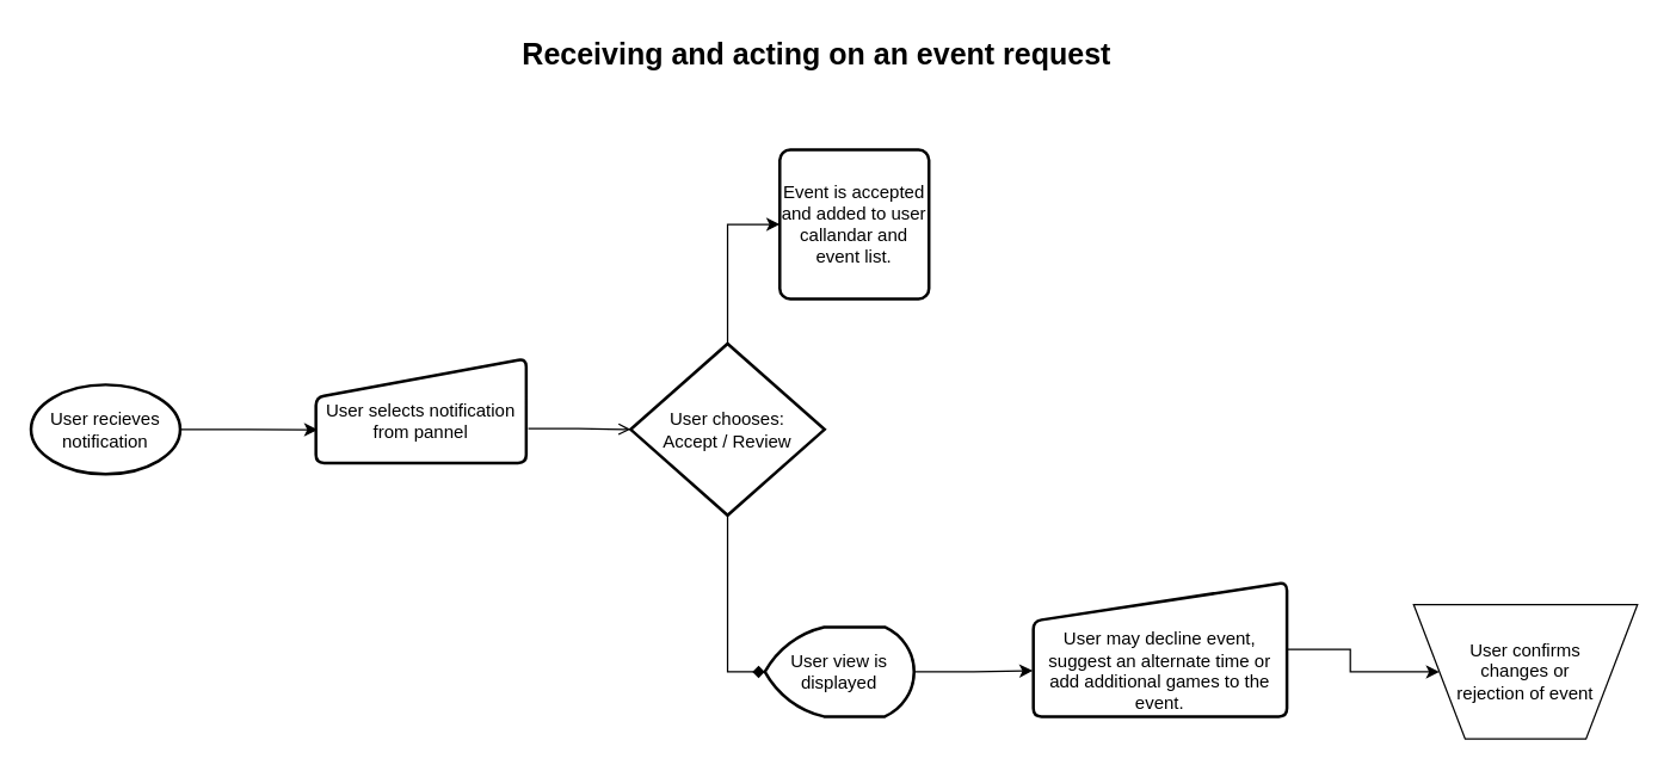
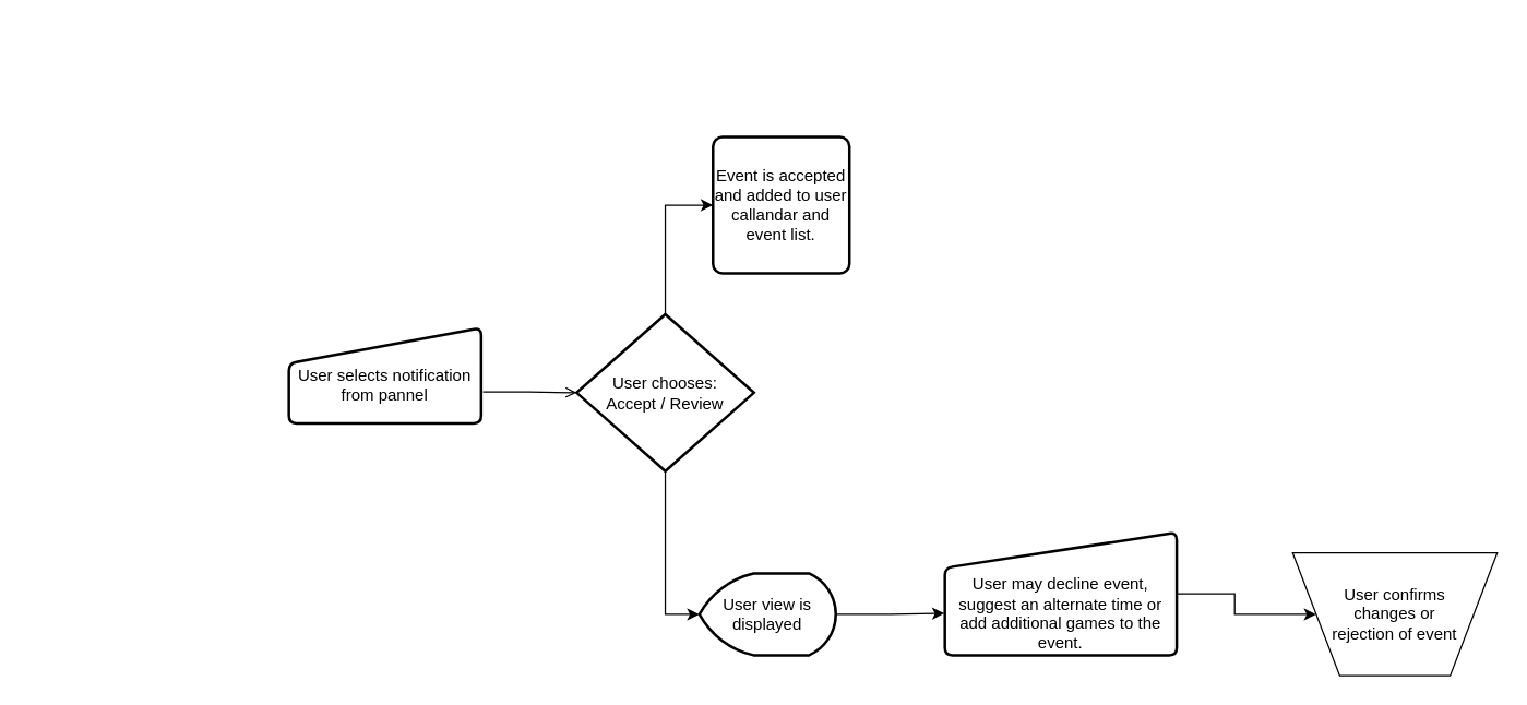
  <mxCell id="0" />
  <mxCell id="1" parent="0" />
- <mxCell id="2" style="edgeStyle=orthogonalEdgeStyle;rounded=0;orthogonalLoop=1;jettySize=auto;html=1;exitX=1;exitY=0.5;exitDx=0;exitDy=0;exitPerimeter=0;entryX=0.008;entryY=0.681;entryDx=0;entryDy=0;fontSize=20;entryPerimeter=0;" parent="1" source="3" target="5" edge="1"><mxGeometry relative="1" as="geometry" /></mxCell>
- <mxCell id="3" value="User recieves notification" style="strokeWidth=2;html=1;shape=mxgraph.flowchart.start_1;whiteSpace=wrap;" parent="1" vertex="1"><mxGeometry x="20" y="257.5" width="100" height="60" as="geometry" /></mxCell>
  <mxCell id="4" style="edgeStyle=orthogonalEdgeStyle;rounded=0;orthogonalLoop=1;jettySize=auto;html=1;exitX=1.01;exitY=0.67;exitDx=0;exitDy=0;entryX=0;entryY=0.5;entryDx=0;entryDy=0;entryPerimeter=0;exitPerimeter=0;endArrow=open;" parent="1" source="5" target="8" edge="1"><mxGeometry relative="1" as="geometry" /></mxCell>
  <mxCell id="5" value="&lt;br&gt;User selects notification from pannel" style="html=1;strokeWidth=2;shape=manualInput;whiteSpace=wrap;rounded=1;size=26;arcSize=11;" parent="1" vertex="1"><mxGeometry x="211" y="240" width="141" height="70" as="geometry" /></mxCell>
  <mxCell id="6" style="edgeStyle=orthogonalEdgeStyle;rounded=0;orthogonalLoop=1;jettySize=auto;html=1;exitX=0.5;exitY=0;exitDx=0;exitDy=0;exitPerimeter=0;entryX=0;entryY=0.5;entryDx=0;entryDy=0;" parent="1" source="8" target="9" edge="1"><mxGeometry relative="1" as="geometry" /></mxCell>
- <mxCell id="7" style="edgeStyle=orthogonalEdgeStyle;rounded=0;orthogonalLoop=1;jettySize=auto;html=1;exitX=0.5;exitY=1;exitDx=0;exitDy=0;exitPerimeter=0;entryX=0;entryY=0.5;entryDx=0;entryDy=0;entryPerimeter=0;endArrow=diamond;" parent="1" source="8" target="11" edge="1"><mxGeometry relative="1" as="geometry" /></mxCell>
+ <mxCell id="7" style="edgeStyle=orthogonalEdgeStyle;rounded=0;orthogonalLoop=1;jettySize=auto;html=1;exitX=0.5;exitY=1;exitDx=0;exitDy=0;exitPerimeter=0;entryX=0;entryY=0.5;entryDx=0;entryDy=0;entryPerimeter=0;" parent="1" source="8" target="11" edge="1"><mxGeometry relative="1" as="geometry" /></mxCell>
  <mxCell id="8" value="User chooses:&lt;br&gt;Accept / Review" style="strokeWidth=2;html=1;shape=mxgraph.flowchart.decision;whiteSpace=wrap;" parent="1" vertex="1"><mxGeometry x="422" y="230" width="130" height="115" as="geometry" /></mxCell>
  <mxCell id="9" value="Event is accepted and added to user callandar and event list." style="rounded=1;whiteSpace=wrap;html=1;absoluteArcSize=1;arcSize=14;strokeWidth=2;" parent="1" vertex="1"><mxGeometry x="522" y="100" width="100" height="100" as="geometry" /></mxCell>
  <mxCell id="10" style="edgeStyle=orthogonalEdgeStyle;rounded=0;orthogonalLoop=1;jettySize=auto;html=1;exitX=1;exitY=0.5;exitDx=0;exitDy=0;exitPerimeter=0;entryX=-0.002;entryY=0.658;entryDx=0;entryDy=0;entryPerimeter=0;" parent="1" source="11" target="13" edge="1"><mxGeometry relative="1" as="geometry" /></mxCell>
  <mxCell id="11" value="User view is displayed" style="strokeWidth=2;html=1;shape=mxgraph.flowchart.display;whiteSpace=wrap;" parent="1" vertex="1"><mxGeometry x="512" y="420" width="100" height="60" as="geometry" /></mxCell>
  <mxCell id="12" style="edgeStyle=orthogonalEdgeStyle;rounded=0;orthogonalLoop=1;jettySize=auto;html=1;exitX=1;exitY=0.5;exitDx=0;exitDy=0;entryX=0;entryY=0.5;entryDx=0;entryDy=0;" parent="1" source="13" target="14" edge="1"><mxGeometry relative="1" as="geometry" /></mxCell>
  <mxCell id="13" value="&lt;br&gt;&lt;br&gt;User may decline event, suggest an alternate time or add additional games to the event." style="html=1;strokeWidth=2;shape=manualInput;whiteSpace=wrap;rounded=1;size=26;arcSize=11;" parent="1" vertex="1"><mxGeometry x="692" y="390" width="170" height="90" as="geometry" /></mxCell>
  <mxCell id="14" value="User confirms&lt;br&gt;changes or &lt;br&gt;rejection of event" style="verticalLabelPosition=middle;verticalAlign=middle;html=1;shape=trapezoid;perimeter=trapezoidPerimeter;whiteSpace=wrap;size=0.23;arcSize=10;flipV=1;labelPosition=center;align=center;" parent="1" vertex="1"><mxGeometry x="947" y="405" width="150" height="90" as="geometry" /></mxCell>
- <mxCell id="15" value="&lt;b&gt;&lt;font style=&quot;font-size: 20px;&quot;&gt;Receiving and acting on an event request&lt;br&gt;&lt;/font&gt;&lt;/b&gt;" style="text;html=1;strokeColor=none;fillColor=none;align=center;verticalAlign=middle;whiteSpace=wrap;rounded=0;" parent="1" vertex="1"><mxGeometry x="322" y="20" width="450" height="30" as="geometry" /></mxCell>
